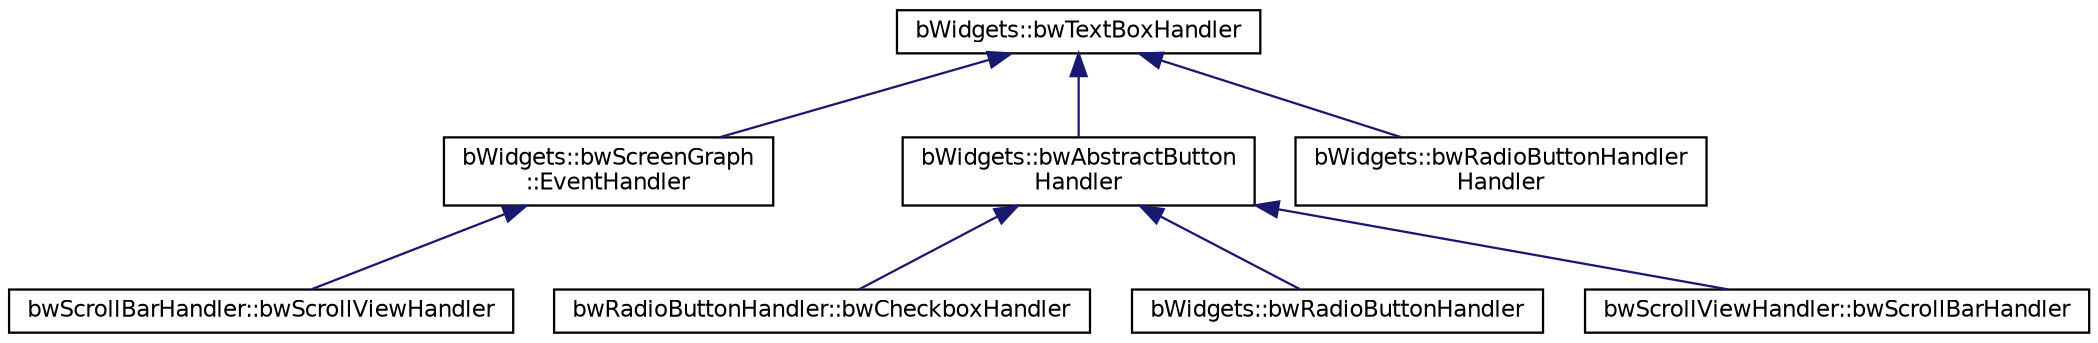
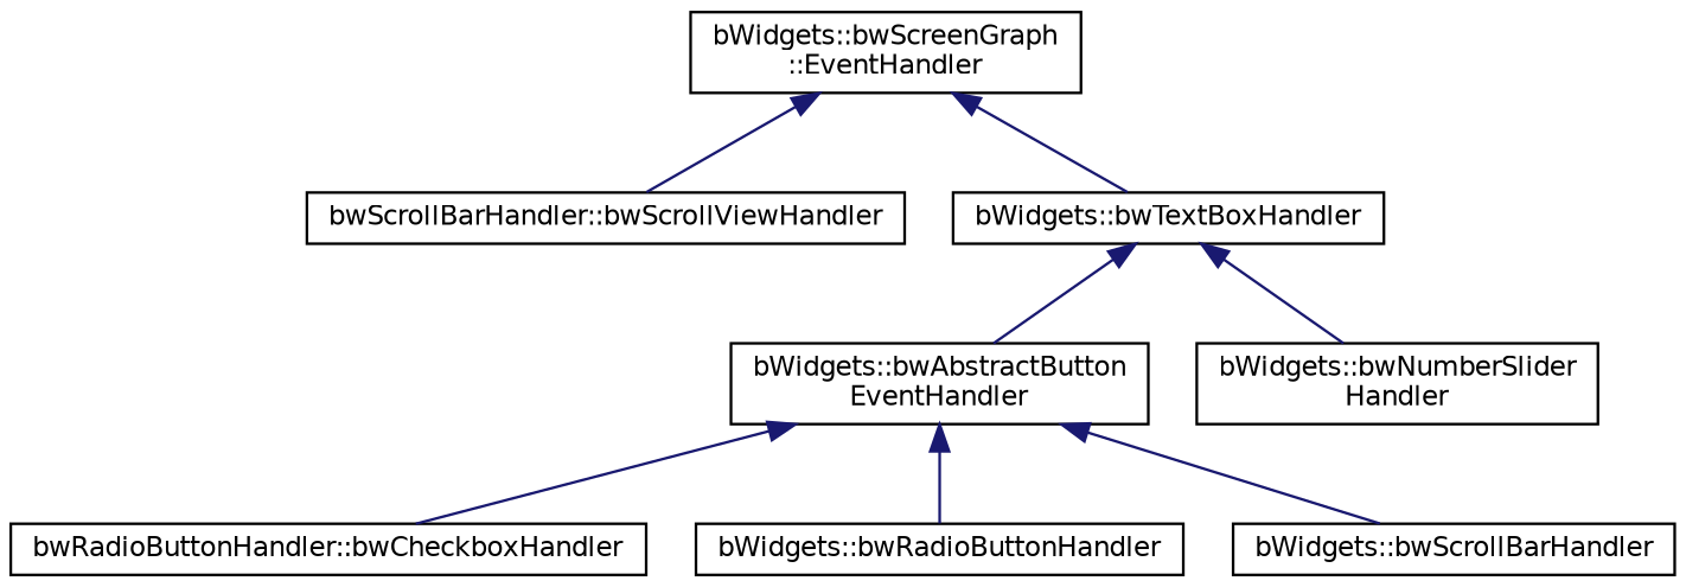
  digraph {
    rankdir=TB
    node [color=black fillcolor=white fontname=Helvetica fontsize=10 shape=record style=filled]
    edge [color=midnightblue dir=back fontname=Helvetica fontsize=10 labelfontname=Helvetica labelfontsize=10 style=solid]
    n1 [height=0.2 label="bWidgets::bwScreenGraph\l::EventHandler" width=0.4]
    n2 [height=0.2 label="bwScrollBarHandler::bwScrollViewHandler" width=0.4]
    n3 [height=0.2 label="bWidgets::bwTextBoxHandler" width=0.4]
-   n4 [height=0.2 label="bWidgets::bwAbstractButton\lHandler" width=0.4]
+   n4 [height=0.2 label="bWidgets::bwAbstractButton\lEventHandler" width=0.4]
    n5 [height=0.2 label="bwRadioButtonHandler::bwCheckboxHandler" width=0.4]
    n6 [height=0.2 label="bWidgets::bwRadioButtonHandler" width=0.4]
-   n7 [height=0.2 label="bwScrollViewHandler::bwScrollBarHandler" width=0.4]
-   n8 [height=0.2 label="bWidgets::bwRadioButtonHandler\lHandler" width=0.4]
+   n7 [height=0.2 label="bWidgets::bwScrollBarHandler" width=0.4]
+   n8 [height=0.2 label="bWidgets::bwNumberSlider\lHandler" width=0.4]
    n1 -> n2
-   n3 -> n1
+   n1 -> n3
    n3 -> n4
    n3 -> n8
    n4 -> n5
    n4 -> n6
    n4 -> n7
  }
